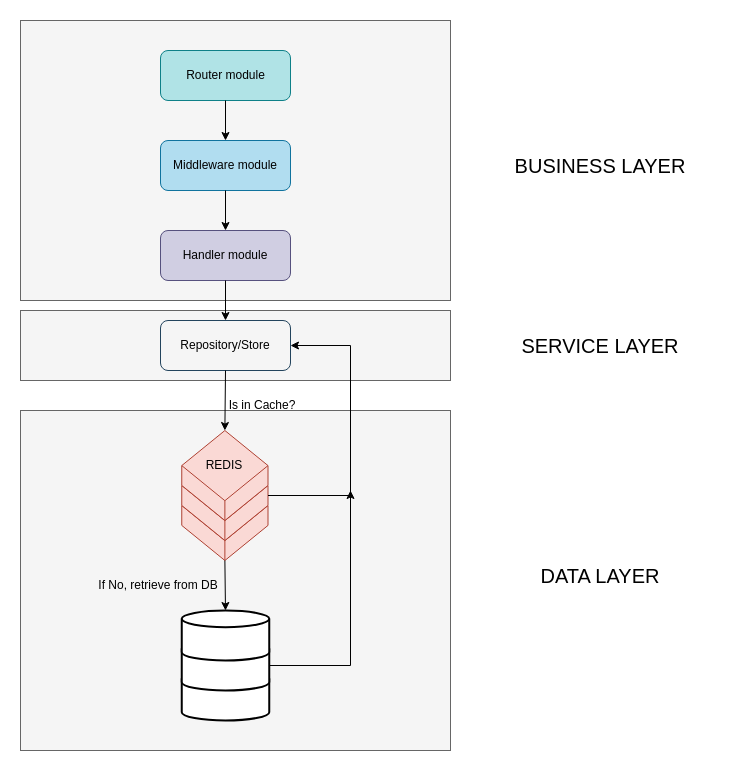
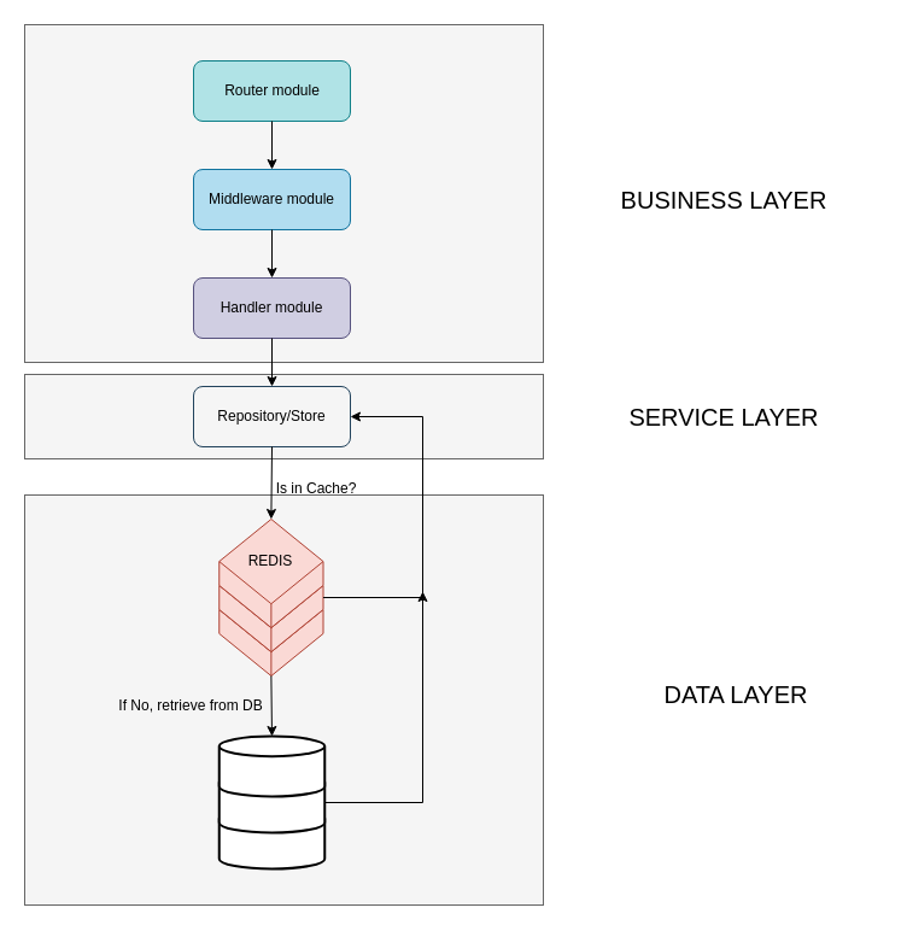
  <mxCell id="0" />
  <mxCell id="1" parent="0" />
  <mxCell id="2" value="" style="rounded=0;whiteSpace=wrap;html=1;fillColor=#f5f5f5;fontColor=#333333;strokeColor=#666666;" vertex="1" parent="1"><mxGeometry x="20" y="410" width="430" height="340" as="geometry" /></mxCell>
  <mxCell id="3" value="" style="rounded=0;whiteSpace=wrap;html=1;fillColor=#f5f5f5;fontColor=#333333;strokeColor=#666666;" vertex="1" parent="1"><mxGeometry x="20" y="310" width="430" height="70" as="geometry" /></mxCell>
  <mxCell id="4" value="" style="rounded=0;whiteSpace=wrap;html=1;fillColor=#f5f5f5;strokeColor=#666666;fontColor=#333333;" vertex="1" parent="1"><mxGeometry x="20" y="20" width="430" height="280" as="geometry" /></mxCell>
  <mxCell id="5" value="" style="rounded=1;whiteSpace=wrap;html=1;fillColor=#b0e3e6;strokeColor=#0e8088;" vertex="1" parent="1"><mxGeometry x="160" y="50" width="130" height="50" as="geometry" /></mxCell>
  <mxCell id="6" value="Router module" style="text;html=1;strokeColor=none;fillColor=none;align=center;verticalAlign=middle;whiteSpace=wrap;rounded=0;" vertex="1" parent="1"><mxGeometry x="182.5" y="60" width="85" height="30" as="geometry" /></mxCell>
  <mxCell id="7" value="" style="rounded=1;whiteSpace=wrap;html=1;fillColor=#b1ddf0;strokeColor=#10739e;" vertex="1" parent="1"><mxGeometry x="160" y="140" width="130" height="50" as="geometry" /></mxCell>
  <mxCell id="8" value="Middleware module" style="text;html=1;fillColor=none;align=center;verticalAlign=middle;whiteSpace=wrap;rounded=0;" vertex="1" parent="1"><mxGeometry x="170" y="150" width="110" height="30" as="geometry" /></mxCell>
  <mxCell id="9" value="" style="rounded=1;whiteSpace=wrap;html=1;fillColor=#d0cee2;strokeColor=#56517e;" vertex="1" parent="1"><mxGeometry x="160" y="230" width="130" height="50" as="geometry" /></mxCell>
  <mxCell id="10" value="Handler module" style="text;html=1;strokeColor=none;fillColor=none;align=center;verticalAlign=middle;whiteSpace=wrap;rounded=0;" vertex="1" parent="1"><mxGeometry x="176.25" y="240" width="97.5" height="30" as="geometry" /></mxCell>
  <mxCell id="11" value="Repository/Store" style="rounded=1;whiteSpace=wrap;html=1;fillColor=#f5f5f5;strokeColor=#23445d;" vertex="1" parent="1"><mxGeometry x="160" y="320" width="130" height="50" as="geometry" /></mxCell>
  <mxCell id="12" value="" style="html=1;shape=mxgraph.basic.isocube;isoAngle=24.6;fillColor=#fad9d5;strokeColor=#ae4132;" vertex="1" parent="1"><mxGeometry x="181.25" y="470" width="86.25" height="90" as="geometry" /></mxCell>
  <mxCell id="13" value="" style="html=1;shape=mxgraph.basic.isocube;isoAngle=24.6;fillColor=#fad9d5;strokeColor=#ae4132;" vertex="1" parent="1"><mxGeometry x="181.25" y="450" width="86.25" height="90" as="geometry" /></mxCell>
  <mxCell id="14" value="" style="html=1;shape=mxgraph.basic.isocube;isoAngle=24.6;fillColor=#fad9d5;strokeColor=#ae4132;" vertex="1" parent="1"><mxGeometry x="181.25" y="430" width="86.25" height="90" as="geometry" /></mxCell>
  <mxCell id="15" value="REDIS" style="text;html=1;strokeColor=none;fillColor=none;align=center;verticalAlign=middle;whiteSpace=wrap;rounded=0;" vertex="1" parent="1"><mxGeometry x="194.38" y="450" width="60" height="30" as="geometry" /></mxCell>
  <mxCell id="16" value="" style="strokeWidth=2;html=1;shape=mxgraph.flowchart.database;whiteSpace=wrap;" vertex="1" parent="1"><mxGeometry x="181.25" y="670" width="87.5" height="50" as="geometry" /></mxCell>
  <mxCell id="17" value="" style="strokeWidth=2;html=1;shape=mxgraph.flowchart.database;whiteSpace=wrap;" vertex="1" parent="1"><mxGeometry x="181.25" y="640" width="87.5" height="50" as="geometry" /></mxCell>
  <mxCell id="18" value="" style="strokeWidth=2;html=1;shape=mxgraph.flowchart.database;whiteSpace=wrap;" vertex="1" parent="1"><mxGeometry x="181.25" y="610" width="87.5" height="50" as="geometry" /></mxCell>
  <mxCell id="19" value="If No, retrieve from DB" style="text;html=1;strokeColor=none;fillColor=none;align=center;verticalAlign=middle;whiteSpace=wrap;rounded=0;" vertex="1" parent="1"><mxGeometry x="95" y="570" width="126.25" height="30" as="geometry" /></mxCell>
  <mxCell id="20" value="" style="endArrow=classic;html=1;rounded=0;exitX=0.5;exitY=1;exitDx=0;exitDy=0;entryX=0.5;entryY=0;entryDx=0;entryDy=0;entryPerimeter=0;" edge="1" parent="1" source="11" target="14"><mxGeometry width="50" height="50" relative="1" as="geometry"><mxPoint x="360" y="490" as="sourcePoint" /><mxPoint x="410" y="440" as="targetPoint" /></mxGeometry></mxCell>
  <mxCell id="21" value="Is in Cache?" style="text;html=1;strokeColor=none;fillColor=none;align=center;verticalAlign=middle;whiteSpace=wrap;rounded=0;" vertex="1" parent="1"><mxGeometry x="213.75" y="390" width="96.25" height="30" as="geometry" /></mxCell>
  <mxCell id="22" value="" style="endArrow=classic;html=1;rounded=0;exitX=0.5;exitY=1;exitDx=0;exitDy=0;exitPerimeter=0;entryX=0.5;entryY=0;entryDx=0;entryDy=0;entryPerimeter=0;" edge="1" parent="1" source="12" target="18"><mxGeometry width="50" height="50" relative="1" as="geometry"><mxPoint x="360" y="490" as="sourcePoint" /><mxPoint x="410" y="440" as="targetPoint" /></mxGeometry></mxCell>
  <mxCell id="23" value="" style="endArrow=classic;html=1;rounded=0;exitX=1;exitY=0.5;exitDx=0;exitDy=0;exitPerimeter=0;entryX=1;entryY=0.5;entryDx=0;entryDy=0;" edge="1" parent="1" source="13" target="11"><mxGeometry width="50" height="50" relative="1" as="geometry"><mxPoint x="360" y="520" as="sourcePoint" /><mxPoint x="410" y="470" as="targetPoint" /><Array as="points"><mxPoint x="350" y="495" /><mxPoint x="350" y="345" /></Array></mxGeometry></mxCell>
  <mxCell id="24" value="" style="endArrow=classic;html=1;rounded=0;exitX=1;exitY=0.5;exitDx=0;exitDy=0;exitPerimeter=0;" edge="1" parent="1" source="17"><mxGeometry width="50" height="50" relative="1" as="geometry"><mxPoint x="360" y="520" as="sourcePoint" /><mxPoint x="350" y="490" as="targetPoint" /><Array as="points"><mxPoint x="350" y="665" /></Array></mxGeometry></mxCell>
  <mxCell id="25" value="" style="endArrow=classic;html=1;rounded=0;exitX=0.5;exitY=1;exitDx=0;exitDy=0;entryX=0.5;entryY=0;entryDx=0;entryDy=0;" edge="1" parent="1" source="5" target="7"><mxGeometry width="50" height="50" relative="1" as="geometry"><mxPoint x="340" y="360" as="sourcePoint" /><mxPoint x="390" y="310" as="targetPoint" /></mxGeometry></mxCell>
  <mxCell id="26" value="" style="endArrow=classic;html=1;rounded=0;exitX=0.5;exitY=1;exitDx=0;exitDy=0;entryX=0.5;entryY=0;entryDx=0;entryDy=0;" edge="1" parent="1" source="7" target="9"><mxGeometry width="50" height="50" relative="1" as="geometry"><mxPoint x="340" y="360" as="sourcePoint" /><mxPoint x="390" y="310" as="targetPoint" /></mxGeometry></mxCell>
  <mxCell id="27" value="" style="endArrow=classic;html=1;rounded=0;exitX=0.5;exitY=1;exitDx=0;exitDy=0;entryX=0.5;entryY=0;entryDx=0;entryDy=0;" edge="1" parent="1" source="9" target="11"><mxGeometry width="50" height="50" relative="1" as="geometry"><mxPoint x="340" y="360" as="sourcePoint" /><mxPoint x="390" y="310" as="targetPoint" /></mxGeometry></mxCell>
  <mxCell id="28" value="BUSINESS LAYER" style="text;html=1;strokeColor=none;fillColor=none;align=center;verticalAlign=middle;whiteSpace=wrap;rounded=0;fontSize=20;" vertex="1" parent="1"><mxGeometry x="470" y="150" width="260" height="30" as="geometry" /></mxCell>
  <mxCell id="29" value="SERVICE LAYER" style="text;html=1;strokeColor=none;fillColor=none;align=center;verticalAlign=middle;whiteSpace=wrap;rounded=0;fontSize=20;" vertex="1" parent="1"><mxGeometry x="470" y="330" width="260" height="30" as="geometry" /></mxCell>
- <mxCell id="30" value="DATA LAYER" style="text;html=1;strokeColor=none;fillColor=none;align=center;verticalAlign=middle;whiteSpace=wrap;rounded=0;fontSize=20;" vertex="1" parent="1"><mxGeometry x="470" y="560" width="260" height="30" as="geometry" /></mxCell>
+ <mxCell id="30" value="DATA LAYER" style="text;html=1;strokeColor=none;fillColor=none;align=center;verticalAlign=middle;whiteSpace=wrap;rounded=0;fontSize=20;" vertex="1" parent="1"><mxGeometry x="480" y="560" width="260" height="30" as="geometry" /></mxCell>
